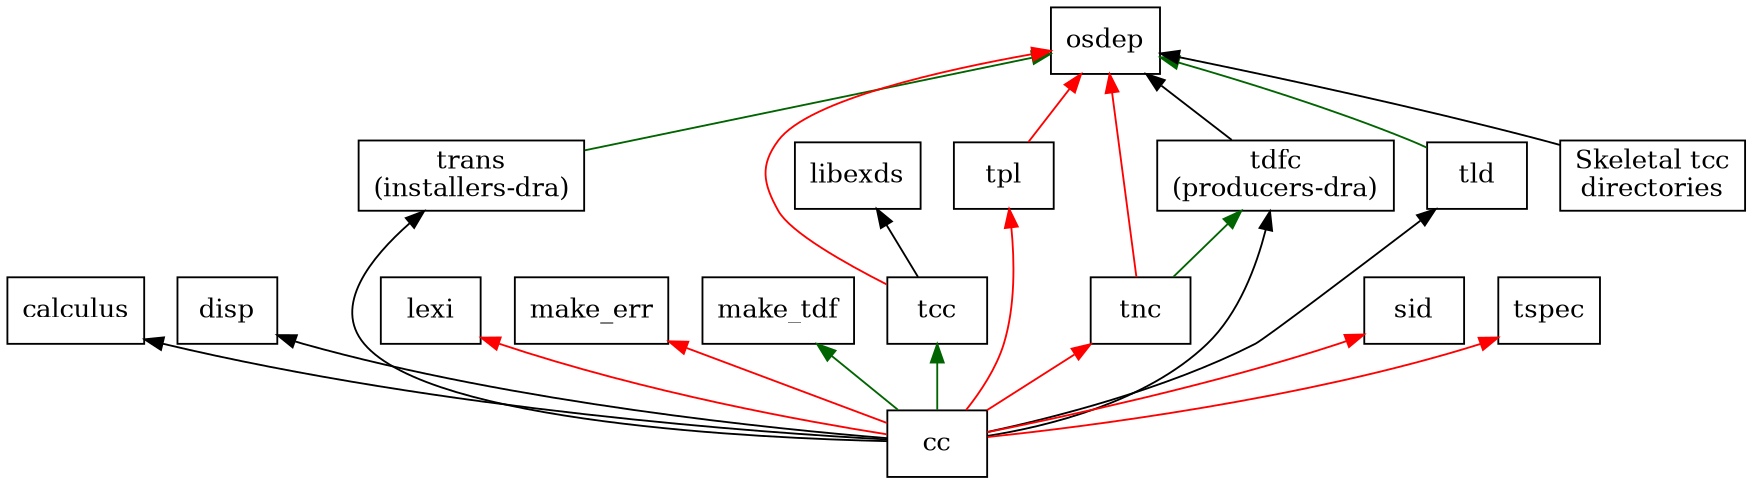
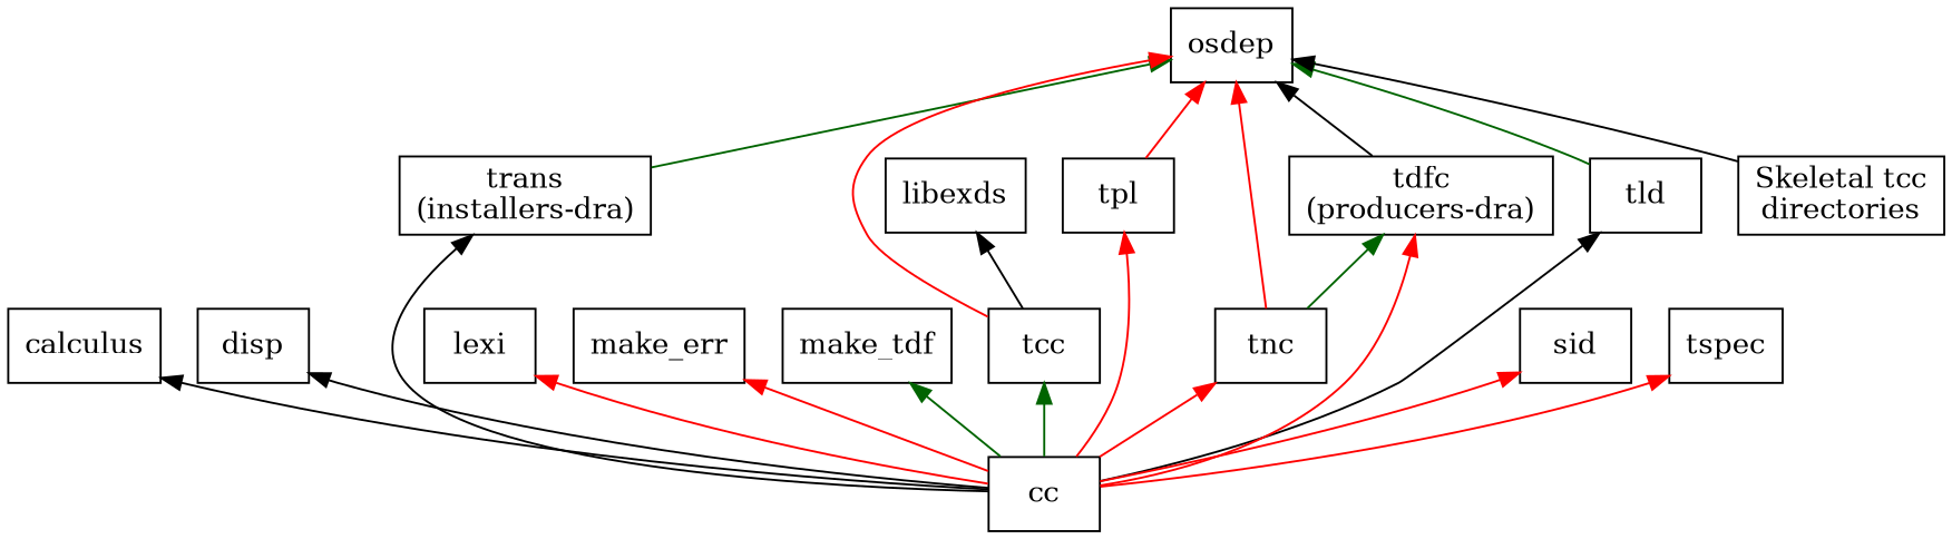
  digraph {
    rankdir=BT
    node [shape=box]
    edge [color=red]
    cc
    calculus
    disp
    n4 [label="trans\n(installers-dra)"]
    lexi
    make_err
    make_tdf
    tcc
    tpl
    tnc
    tld
    n12 [label="tdfc\n(producers-dra)"]
    sid
    tspec
    osdep
    libexds
    n17 [label="Skeletal tcc\ndirectories"]
    cc -> calculus [color=black]
    cc -> disp [color=black]
    cc -> n4 [color=black]
    cc -> lexi
    cc -> make_err
    cc -> make_tdf [color=darkgreen]
    cc -> tcc [color=darkgreen]
    cc -> tpl
    cc -> tnc
    cc -> tld [color=black]
-   cc -> n12 [color=black]
+   cc -> n12
    cc -> sid
    cc -> tspec
    n4 -> osdep [color=darkgreen]
    tcc -> osdep
    tcc -> libexds [color=black]
    tpl -> osdep
    tnc -> n12 [color=darkgreen]
    tnc -> osdep
    tld -> osdep [color=darkgreen]
    n12 -> osdep [color=black]
    n17 -> osdep [color=black]
  }
